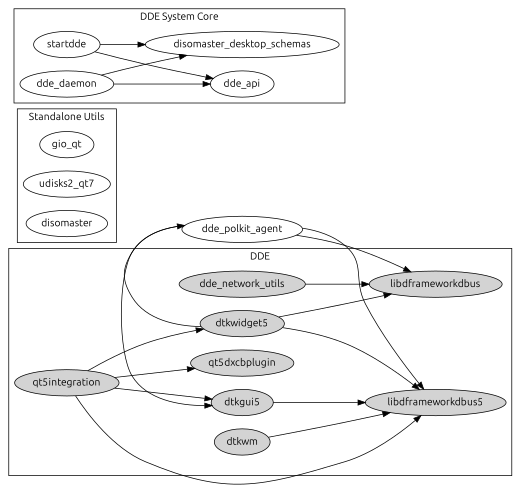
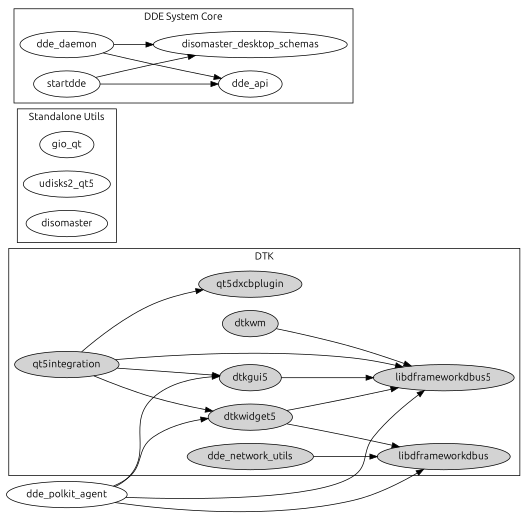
  digraph {
    fontname=Ubuntu
    rankdir=LR
    node [fontname=Ubuntu]
    edge [fontname=Ubuntu]
    dtkwidget5 [style=filled]
    n2 [label=libdframeworkdbus5 style=filled]
    libdframeworkdbus [style=filled]
    dtkgui5 [style=filled]
    qt5integration [style=filled]
    qt5dxcbplugin [style=filled]
    dde_network_utils [style=filled]
    dtkwm [style=filled]
    gio_qt
-   udisks2_qt5 [label=udisks2_qt7]
+   udisks2_qt5
    disomaster
    startdde
    dde_api
    n14 [label=disomaster_desktop_schemas]
    dde_daemon
    dde_polkit_agent
    subgraph cluster_1 {
-     label=DDE
+     label=DTK
      dtkwidget5
      n2
      libdframeworkdbus
      dtkgui5
      qt5integration
      qt5dxcbplugin
      dde_network_utils
      dtkwm
    }
    subgraph cluster_2 {
      label="Standalone Utils"
      gio_qt
      udisks2_qt5
      disomaster
    }
    subgraph cluster_3 {
      label="DDE System Core"
      startdde
      dde_api
      n14
      dde_daemon
    }
    dtkwidget5 -> n2
    dtkwidget5 -> libdframeworkdbus
    dtkgui5 -> n2
    qt5integration -> dtkwidget5
    qt5integration -> n2
    qt5integration -> dtkgui5
    qt5integration -> qt5dxcbplugin
    dde_network_utils -> libdframeworkdbus
    dtkwm -> n2
    startdde -> dde_api
    startdde -> n14
    dde_daemon -> dde_api
    dde_daemon -> n14
-   dtkwidget5 -> dde_polkit_agent
+   dde_polkit_agent -> dtkwidget5
    dde_polkit_agent -> n2
    dde_polkit_agent -> libdframeworkdbus
    dde_polkit_agent -> dtkgui5
  }
